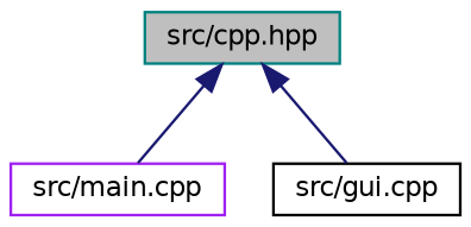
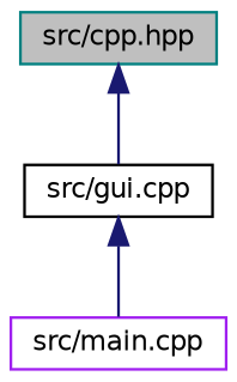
  digraph {
    node [fillcolor=white fontname=Helvetica fontsize=10 shape=record style=filled]
    edge [color=midnightblue dir=back fontname=Helvetica fontsize=10 labelfontname=Helvetica labelfontsize=10 style=solid]
    n1 [color=teal fillcolor=grey75 fontcolor=black height=0.2 label="src/cpp.hpp" width=0.4]
    n2 [color=purple height=0.2 label="src/main.cpp" width=0.4]
    n3 [color=black height=0.2 label="src/gui.cpp" width=0.4]
-   n1 -> n2
+   n3 -> n2
    n1 -> n3
  }
